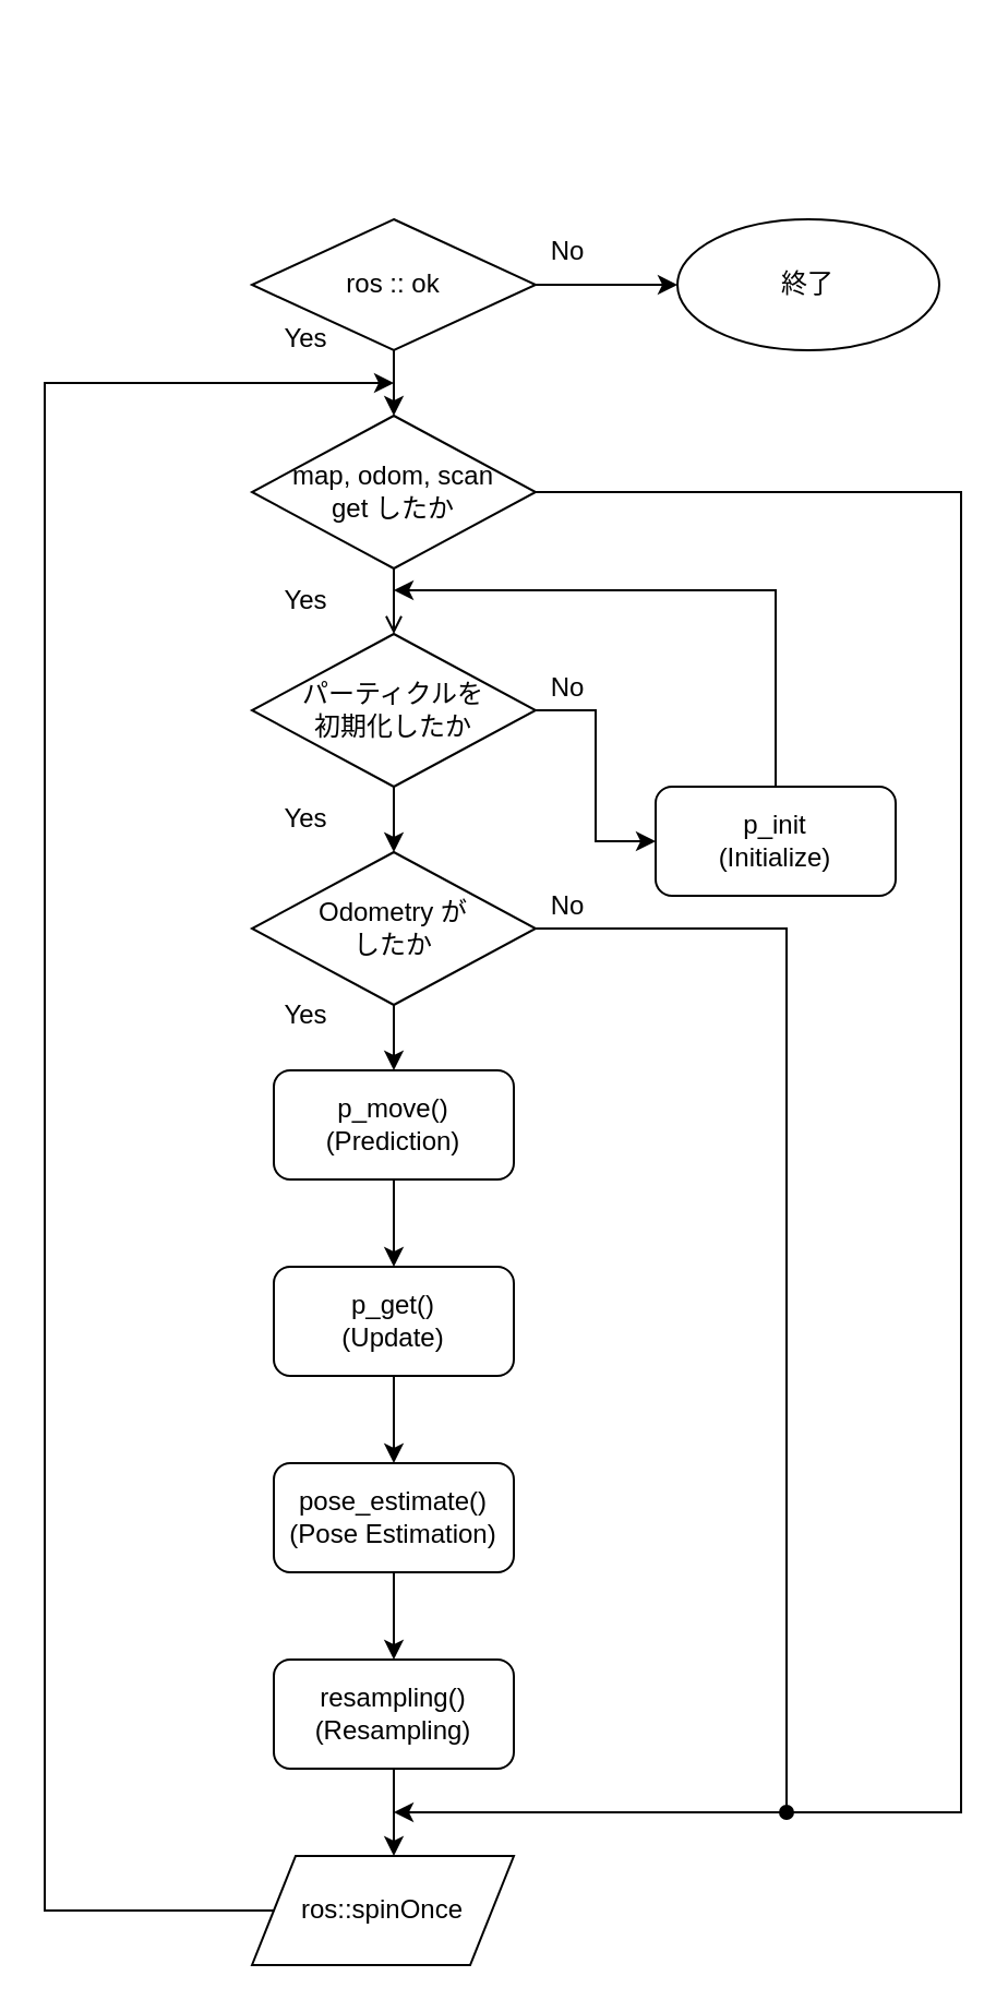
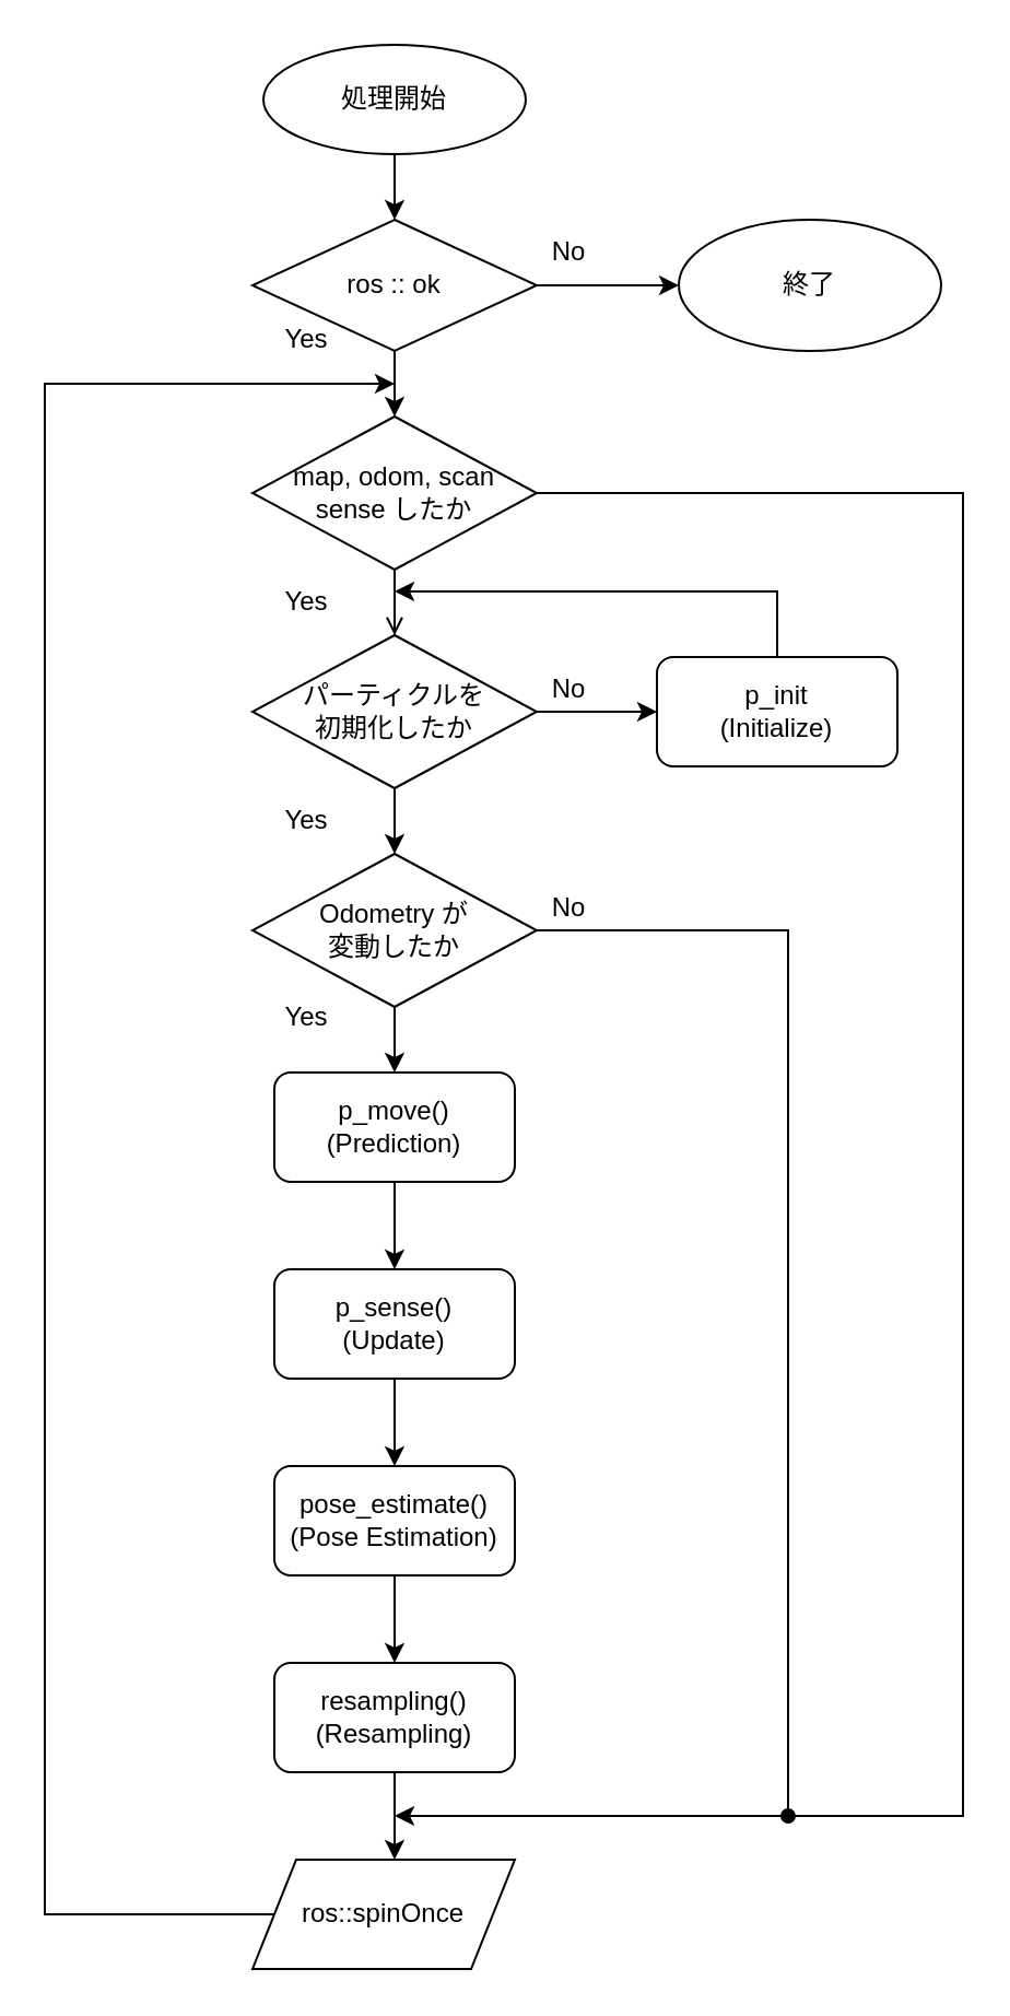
  <mxCell id="0" />
  <mxCell id="1" parent="0" />
+ <mxCell id="2" value="" style="edgeStyle=orthogonalEdgeStyle;rounded=0;orthogonalLoop=1;jettySize=auto;html=1;" edge="1" parent="1" source="3" target="6"><mxGeometry relative="1" as="geometry" /></mxCell>
+ <mxCell id="3" value="処理開始" style="ellipse;whiteSpace=wrap;html=1;" vertex="1" parent="1"><mxGeometry x="120" y="20" width="120" height="50" as="geometry" /></mxCell>
  <mxCell id="4" value="" style="edgeStyle=orthogonalEdgeStyle;rounded=0;orthogonalLoop=1;jettySize=auto;html=1;" edge="1" parent="1" source="6" target="9"><mxGeometry relative="1" as="geometry" /></mxCell>
  <mxCell id="5" value="" style="edgeStyle=orthogonalEdgeStyle;rounded=0;orthogonalLoop=1;jettySize=auto;html=1;" edge="1" parent="1" source="6"><mxGeometry relative="1" as="geometry"><mxPoint x="310" y="130" as="targetPoint" /></mxGeometry></mxCell>
  <mxCell id="6" value="ros :: ok" style="rhombus;whiteSpace=wrap;html=1;" vertex="1" parent="1"><mxGeometry x="115" y="100" width="130" height="60" as="geometry" /></mxCell>
  <mxCell id="7" value="" style="edgeStyle=orthogonalEdgeStyle;rounded=0;orthogonalLoop=1;jettySize=auto;html=1;endArrow=open;" edge="1" parent="1" source="9" target="12"><mxGeometry relative="1" as="geometry" /></mxCell>
  <mxCell id="8" style="edgeStyle=orthogonalEdgeStyle;rounded=0;orthogonalLoop=1;jettySize=auto;html=1;endArrow=oval;endFill=1;" edge="1" parent="1" source="9"><mxGeometry relative="1" as="geometry"><mxPoint x="360" y="830" as="targetPoint" /><Array as="points"><mxPoint x="440" y="225" /><mxPoint x="440" y="830" /></Array></mxGeometry></mxCell>
- <mxCell id="9" value="map, odom, scan&lt;br&gt;get したか" style="rhombus;whiteSpace=wrap;html=1;" vertex="1" parent="1"><mxGeometry x="115" y="190" width="130" height="70" as="geometry" /></mxCell>
+ <mxCell id="9" value="map, odom, scan&lt;br&gt;sense したか" style="rhombus;whiteSpace=wrap;html=1;" vertex="1" parent="1"><mxGeometry x="115" y="190" width="130" height="70" as="geometry" /></mxCell>
  <mxCell id="10" value="" style="edgeStyle=orthogonalEdgeStyle;rounded=0;orthogonalLoop=1;jettySize=auto;html=1;" edge="1" parent="1" source="12" target="17"><mxGeometry relative="1" as="geometry" /></mxCell>
  <mxCell id="11" value="" style="edgeStyle=orthogonalEdgeStyle;rounded=0;orthogonalLoop=1;jettySize=auto;html=1;" edge="1" parent="1" source="12" target="15"><mxGeometry relative="1" as="geometry" /></mxCell>
  <mxCell id="12" value="パーティクルを&lt;br&gt;初期化したか" style="rhombus;whiteSpace=wrap;html=1;" vertex="1" parent="1"><mxGeometry x="115" y="290" width="130" height="70" as="geometry" /></mxCell>
  <mxCell id="13" value="" style="edgeStyle=orthogonalEdgeStyle;rounded=0;orthogonalLoop=1;jettySize=auto;html=1;" edge="1" parent="1" source="15" target="19"><mxGeometry relative="1" as="geometry" /></mxCell>
  <mxCell id="14" style="edgeStyle=orthogonalEdgeStyle;rounded=0;orthogonalLoop=1;jettySize=auto;html=1;" edge="1" parent="1" source="15"><mxGeometry relative="1" as="geometry"><mxPoint x="180" y="830" as="targetPoint" /><Array as="points"><mxPoint x="360" y="425" /><mxPoint x="360" y="830" /></Array></mxGeometry></mxCell>
- <mxCell id="15" value="Odometry が&lt;br&gt;したか" style="rhombus;whiteSpace=wrap;html=1;" vertex="1" parent="1"><mxGeometry x="115" y="390" width="130" height="70" as="geometry" /></mxCell>
+ <mxCell id="15" value="Odometry が&lt;br&gt;変動したか" style="rhombus;whiteSpace=wrap;html=1;" vertex="1" parent="1"><mxGeometry x="115" y="390" width="130" height="70" as="geometry" /></mxCell>
  <mxCell id="16" style="edgeStyle=orthogonalEdgeStyle;rounded=0;orthogonalLoop=1;jettySize=auto;html=1;" edge="1" parent="1" source="17"><mxGeometry relative="1" as="geometry"><mxPoint x="180" y="270" as="targetPoint" /><Array as="points"><mxPoint x="355" y="270" /></Array></mxGeometry></mxCell>
- <mxCell id="17" value="p_init&lt;br&gt;(Initialize)" style="rounded=1;whiteSpace=wrap;html=1;" vertex="1" parent="1"><mxGeometry x="300" y="360" width="110" height="50" as="geometry" /></mxCell>
+ <mxCell id="17" value="p_init&lt;br&gt;(Initialize)" style="rounded=1;whiteSpace=wrap;html=1;" vertex="1" parent="1"><mxGeometry x="300" y="300" width="110" height="50" as="geometry" /></mxCell>
  <mxCell id="18" value="" style="edgeStyle=orthogonalEdgeStyle;rounded=0;orthogonalLoop=1;jettySize=auto;html=1;" edge="1" parent="1" source="19" target="21"><mxGeometry relative="1" as="geometry" /></mxCell>
  <mxCell id="19" value="p_move()&lt;br&gt;(Prediction)" style="rounded=1;whiteSpace=wrap;html=1;" vertex="1" parent="1"><mxGeometry x="125" y="490" width="110" height="50" as="geometry" /></mxCell>
  <mxCell id="20" value="" style="edgeStyle=orthogonalEdgeStyle;rounded=0;orthogonalLoop=1;jettySize=auto;html=1;" edge="1" parent="1" source="21" target="23"><mxGeometry relative="1" as="geometry" /></mxCell>
- <mxCell id="21" value="p_get()&lt;br&gt;(Update)" style="rounded=1;whiteSpace=wrap;html=1;" vertex="1" parent="1"><mxGeometry x="125" y="580" width="110" height="50" as="geometry" /></mxCell>
+ <mxCell id="21" value="p_sense()&lt;br&gt;(Update)" style="rounded=1;whiteSpace=wrap;html=1;" vertex="1" parent="1"><mxGeometry x="125" y="580" width="110" height="50" as="geometry" /></mxCell>
  <mxCell id="22" value="" style="edgeStyle=orthogonalEdgeStyle;rounded=0;orthogonalLoop=1;jettySize=auto;html=1;" edge="1" parent="1" source="23" target="25"><mxGeometry relative="1" as="geometry" /></mxCell>
  <mxCell id="23" value="pose_estimate()&lt;br&gt;(Pose Estimation)" style="rounded=1;whiteSpace=wrap;html=1;" vertex="1" parent="1"><mxGeometry x="125" y="670" width="110" height="50" as="geometry" /></mxCell>
  <mxCell id="24" value="" style="edgeStyle=orthogonalEdgeStyle;rounded=0;orthogonalLoop=1;jettySize=auto;html=1;" edge="1" parent="1" source="25"><mxGeometry relative="1" as="geometry"><mxPoint x="180" y="850" as="targetPoint" /></mxGeometry></mxCell>
  <mxCell id="25" value="resampling()&lt;br&gt;(Resampling)" style="rounded=1;whiteSpace=wrap;html=1;" vertex="1" parent="1"><mxGeometry x="125" y="760" width="110" height="50" as="geometry" /></mxCell>
  <mxCell id="26" style="edgeStyle=orthogonalEdgeStyle;rounded=0;orthogonalLoop=1;jettySize=auto;html=1;" edge="1" parent="1" source="27"><mxGeometry relative="1" as="geometry"><mxPoint x="180" y="175" as="targetPoint" /><Array as="points"><mxPoint x="20" y="875" /><mxPoint x="20" y="175" /></Array></mxGeometry></mxCell>
  <mxCell id="27" value="ros::spinOnce" style="shape=parallelogram;perimeter=parallelogramPerimeter;whiteSpace=wrap;html=1;fixedSize=1;" vertex="1" parent="1"><mxGeometry x="115" y="850" width="120" height="50" as="geometry" /></mxCell>
  <mxCell id="28" value="終了" style="ellipse;whiteSpace=wrap;html=1;" vertex="1" parent="1"><mxGeometry x="310" y="100" width="120" height="60" as="geometry" /></mxCell>
  <mxCell id="29" value="Yes" style="text;html=1;strokeColor=none;fillColor=none;align=center;verticalAlign=middle;whiteSpace=wrap;rounded=0;" vertex="1" parent="1"><mxGeometry x="110" y="140" width="60" height="30" as="geometry" /></mxCell>
  <mxCell id="30" value="No" style="text;html=1;strokeColor=none;fillColor=none;align=center;verticalAlign=middle;whiteSpace=wrap;rounded=0;" vertex="1" parent="1"><mxGeometry x="230" y="100" width="60" height="30" as="geometry" /></mxCell>
  <mxCell id="31" value="Yes" style="text;html=1;strokeColor=none;fillColor=none;align=center;verticalAlign=middle;whiteSpace=wrap;rounded=0;" vertex="1" parent="1"><mxGeometry x="110" y="260" width="60" height="30" as="geometry" /></mxCell>
  <mxCell id="32" value="Yes" style="text;html=1;strokeColor=none;fillColor=none;align=center;verticalAlign=middle;whiteSpace=wrap;rounded=0;" vertex="1" parent="1"><mxGeometry x="110" y="360" width="60" height="30" as="geometry" /></mxCell>
  <mxCell id="33" value="Yes" style="text;html=1;strokeColor=none;fillColor=none;align=center;verticalAlign=middle;whiteSpace=wrap;rounded=0;" vertex="1" parent="1"><mxGeometry x="110" y="450" width="60" height="30" as="geometry" /></mxCell>
  <mxCell id="34" value="No" style="text;html=1;strokeColor=none;fillColor=none;align=center;verticalAlign=middle;whiteSpace=wrap;rounded=0;" vertex="1" parent="1"><mxGeometry x="230" y="300" width="60" height="30" as="geometry" /></mxCell>
  <mxCell id="35" value="No" style="text;html=1;strokeColor=none;fillColor=none;align=center;verticalAlign=middle;whiteSpace=wrap;rounded=0;" vertex="1" parent="1"><mxGeometry x="230" y="400" width="60" height="30" as="geometry" /></mxCell>
